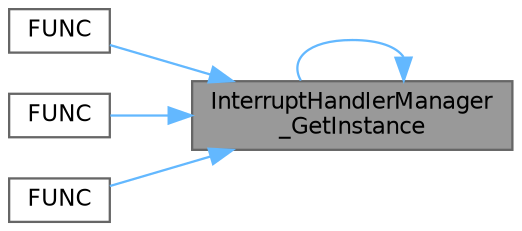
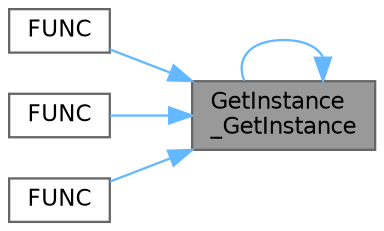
  digraph {
    rankdir=RL
    node [color=grey40 fillcolor=white fontname=Helvetica fontsize=10 shape=box style=filled]
    edge [color=steelblue1 dir=back fontname=Helvetica fontsize=10 labelfontname=Helvetica labelfontsize=10 style=solid]
-   n1 [color=gray40 fillcolor=grey60 fontcolor=black height=0.2 label="InterruptHandlerManager\l_GetInstance" width=0.4]
+   n1 [color=gray40 fillcolor=grey60 fontcolor=black height=0.2 label="GetInstance\l_GetInstance" width=0.4]
    n2 [height=0.2 label=FUNC width=0.4]
    n3 [height=0.2 label=FUNC width=0.4]
    n4 [height=0.2 label=FUNC width=0.4]
    n1 -> n1
    n1 -> n2
    n1 -> n3
    n1 -> n4
  }
